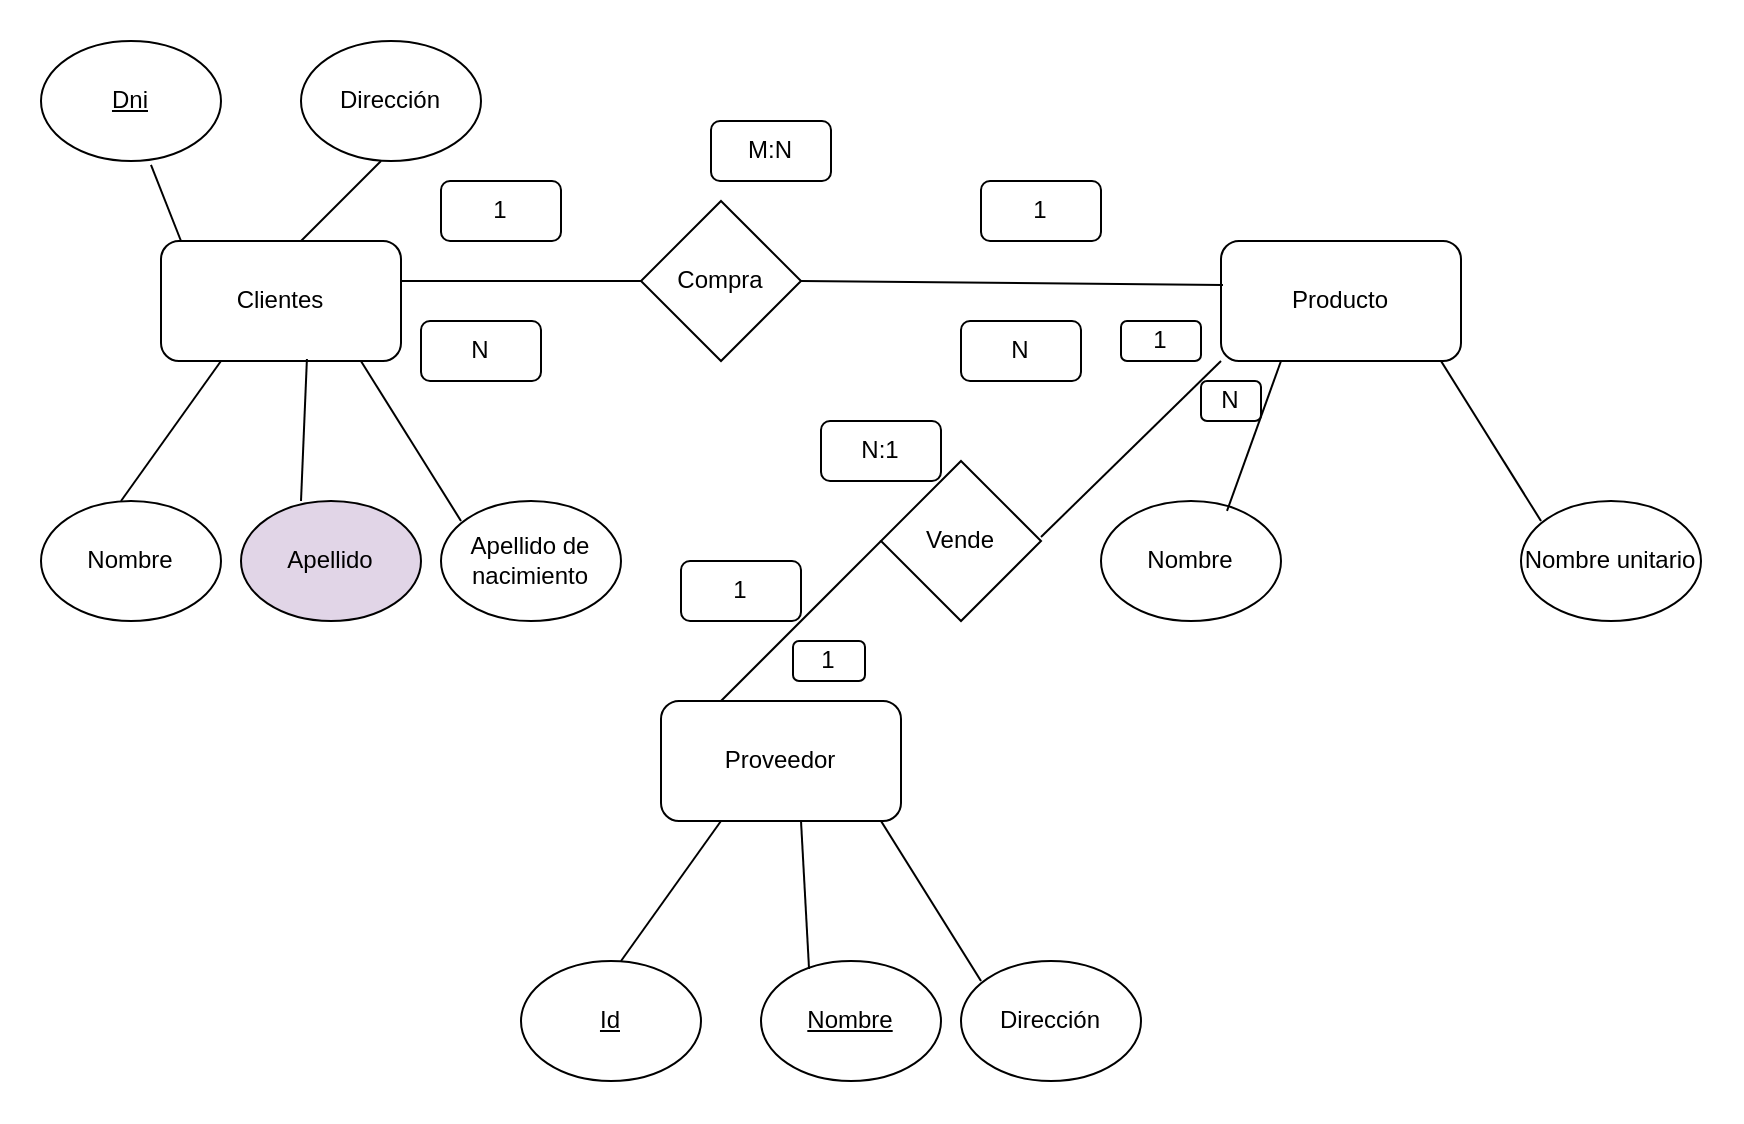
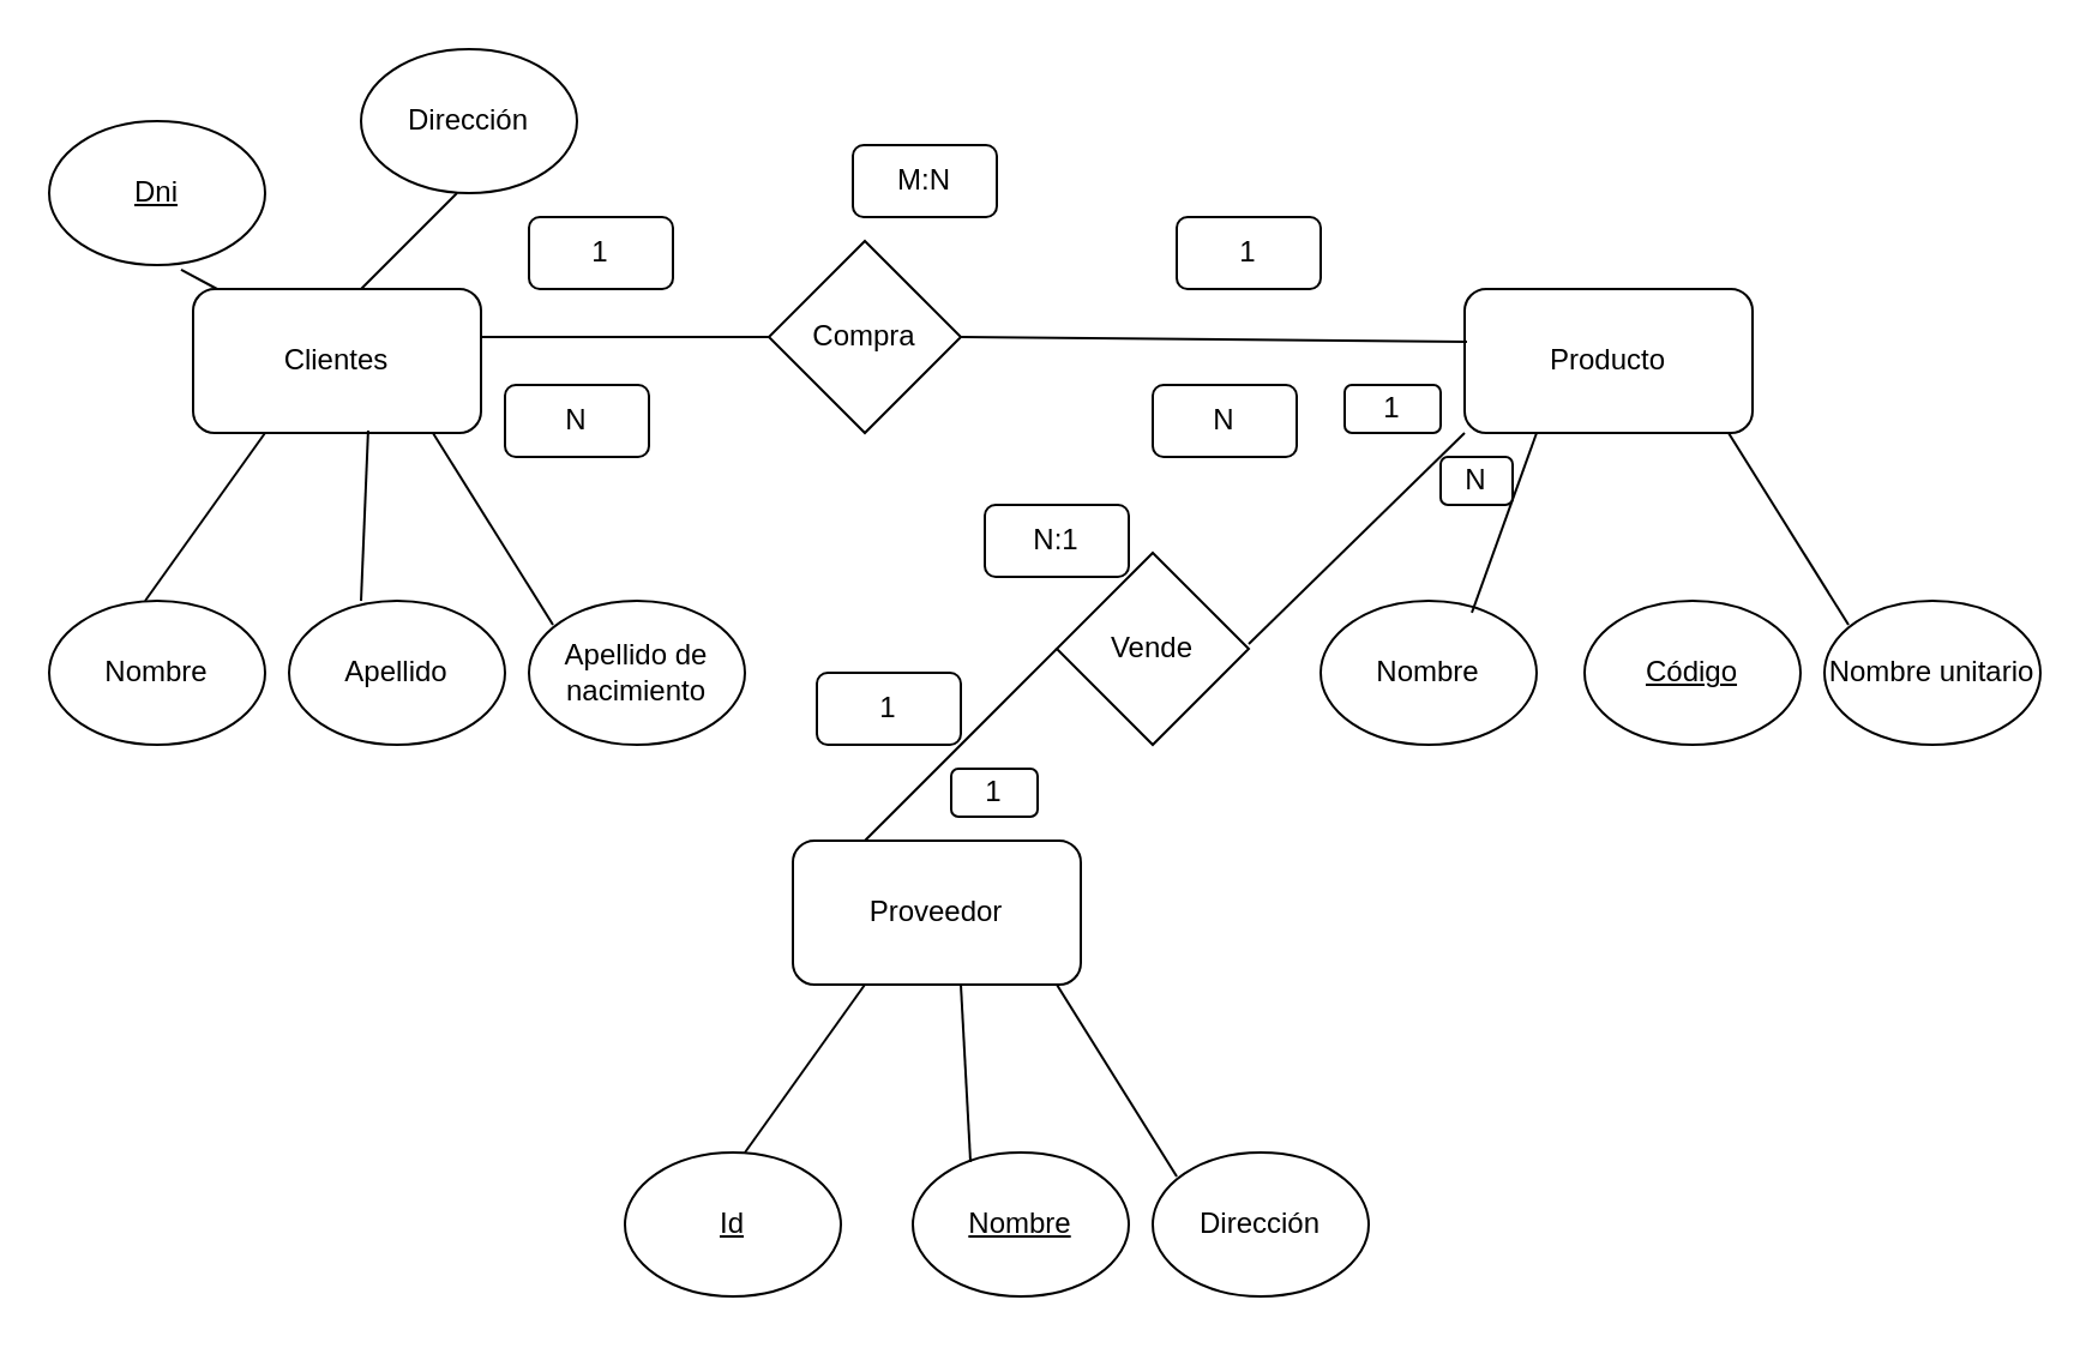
  <mxCell id="0" />
  <mxCell id="1" parent="0" />
  <mxCell id="2" value="Clientes" style="rounded=1;whiteSpace=wrap;html=1;" vertex="1" parent="1"><mxGeometry x="80" y="120" width="120" height="60" as="geometry" /></mxCell>
  <mxCell id="3" value="Producto" style="rounded=1;whiteSpace=wrap;html=1;" vertex="1" parent="1"><mxGeometry x="610" y="120" width="120" height="60" as="geometry" /></mxCell>
  <mxCell id="4" value="Proveedor" style="rounded=1;whiteSpace=wrap;html=1;" vertex="1" parent="1"><mxGeometry x="330" y="350" width="120" height="60" as="geometry" /></mxCell>
- <mxCell id="5" value="&lt;u&gt;Dni&lt;/u&gt;" style="ellipse;whiteSpace=wrap;html=1;" vertex="1" parent="1"><mxGeometry x="20" width="90" height="60" as="geometry" y="20" /></mxCell>
- <mxCell id="6" value="Apellido" style="ellipse;whiteSpace=wrap;html=1;fillColor=#e1d5e7;" vertex="1" parent="1"><mxGeometry x="120" y="250" width="90" height="60" as="geometry" /></mxCell>
+ <mxCell id="5" value="&lt;u&gt;Dni&lt;/u&gt;" style="ellipse;whiteSpace=wrap;html=1;" vertex="1" parent="1"><mxGeometry x="20" y="50" width="90" height="60" as="geometry" /></mxCell>
+ <mxCell id="6" value="Apellido" style="ellipse;whiteSpace=wrap;html=1;" vertex="1" parent="1"><mxGeometry x="120" y="250" width="90" height="60" as="geometry" /></mxCell>
  <mxCell id="7" value="Nombre" style="ellipse;whiteSpace=wrap;html=1;" vertex="1" parent="1"><mxGeometry x="20" y="250" width="90" height="60" as="geometry" /></mxCell>
  <mxCell id="8" value="Dirección" style="ellipse;whiteSpace=wrap;html=1;" vertex="1" parent="1"><mxGeometry x="150" width="90" height="60" as="geometry" y="20" /></mxCell>
  <mxCell id="9" value="Apellido de nacimiento" style="ellipse;whiteSpace=wrap;html=1;" vertex="1" parent="1"><mxGeometry x="220" y="250" width="90" height="60" as="geometry" /></mxCell>
  <mxCell id="10" value="" style="endArrow=none;html=1;rounded=0;entryX=0.25;entryY=1;entryDx=0;entryDy=0;" edge="1" parent="1" target="2"><mxGeometry width="50" height="50" relative="1" as="geometry"><mxPoint x="60" y="250" as="sourcePoint" /><mxPoint x="110" y="200" as="targetPoint" /></mxGeometry></mxCell>
  <mxCell id="11" value="" style="endArrow=none;html=1;rounded=0;entryX=0.608;entryY=0.983;entryDx=0;entryDy=0;entryPerimeter=0;" edge="1" parent="1" target="2"><mxGeometry width="50" height="50" relative="1" as="geometry"><mxPoint x="150" y="250" as="sourcePoint" /><mxPoint x="200" y="200" as="targetPoint" /></mxGeometry></mxCell>
  <mxCell id="12" value="" style="endArrow=none;html=1;rounded=0;entryX=0.833;entryY=1;entryDx=0;entryDy=0;entryPerimeter=0;" edge="1" parent="1" target="2"><mxGeometry width="50" height="50" relative="1" as="geometry"><mxPoint x="230" y="260" as="sourcePoint" /><mxPoint x="170" y="200" as="targetPoint" /></mxGeometry></mxCell>
  <mxCell id="13" value="" style="endArrow=none;html=1;rounded=0;entryX=0.611;entryY=1.033;entryDx=0;entryDy=0;entryPerimeter=0;" edge="1" parent="1" target="5"><mxGeometry width="50" height="50" relative="1" as="geometry"><mxPoint x="90" y="120" as="sourcePoint" /><mxPoint x="140" y="70" as="targetPoint" /></mxGeometry></mxCell>
  <mxCell id="14" value="" style="endArrow=none;html=1;rounded=0;" edge="1" parent="1"><mxGeometry width="50" height="50" relative="1" as="geometry"><mxPoint x="150" y="120" as="sourcePoint" /><mxPoint x="190" y="80" as="targetPoint" /></mxGeometry></mxCell>
+ <mxCell id="15" value="&lt;u&gt;Código&lt;/u&gt;" style="ellipse;whiteSpace=wrap;html=1;" vertex="1" parent="1"><mxGeometry x="660" y="250" width="90" height="60" as="geometry" /></mxCell>
  <mxCell id="16" value="Nombre" style="ellipse;whiteSpace=wrap;html=1;" vertex="1" parent="1"><mxGeometry x="550" y="250" width="90" height="60" as="geometry" /></mxCell>
  <mxCell id="17" value="Nombre unitario" style="ellipse;whiteSpace=wrap;html=1;" vertex="1" parent="1"><mxGeometry x="760" y="250" width="90" height="60" as="geometry" /></mxCell>
  <mxCell id="18" value="" style="endArrow=none;html=1;rounded=0;entryX=0.25;entryY=1;entryDx=0;entryDy=0;exitX=0.7;exitY=0.083;exitDx=0;exitDy=0;exitPerimeter=0;" edge="1" parent="1" source="16"><mxGeometry width="50" height="50" relative="1" as="geometry"><mxPoint x="590" y="250" as="sourcePoint" /><mxPoint x="640" y="180" as="targetPoint" /></mxGeometry></mxCell>
  <mxCell id="19" value="" style="endArrow=none;html=1;rounded=0;entryX=0.833;entryY=1;entryDx=0;entryDy=0;entryPerimeter=0;" edge="1" parent="1"><mxGeometry width="50" height="50" relative="1" as="geometry"><mxPoint x="770" y="260" as="sourcePoint" /><mxPoint x="720" y="180" as="targetPoint" /></mxGeometry></mxCell>
  <mxCell id="20" value="Compra" style="rhombus;whiteSpace=wrap;html=1;" vertex="1" parent="1"><mxGeometry x="320" y="100" width="80" height="80" as="geometry" /></mxCell>
  <mxCell id="21" value="" style="endArrow=none;html=1;rounded=0;entryX=0;entryY=0.5;entryDx=0;entryDy=0;" edge="1" parent="1" target="20"><mxGeometry width="50" height="50" relative="1" as="geometry"><mxPoint x="200" y="140" as="sourcePoint" /><mxPoint x="250" y="90" as="targetPoint" /></mxGeometry></mxCell>
  <mxCell id="22" value="" style="endArrow=none;html=1;rounded=0;entryX=0.008;entryY=0.367;entryDx=0;entryDy=0;entryPerimeter=0;" edge="1" parent="1" target="3"><mxGeometry width="50" height="50" relative="1" as="geometry"><mxPoint x="400" y="140" as="sourcePoint" /><mxPoint x="550" y="140" as="targetPoint" /></mxGeometry></mxCell>
  <mxCell id="23" value="1" style="rounded=1;whiteSpace=wrap;html=1;" vertex="1" parent="1"><mxGeometry x="220" y="90" width="60" height="30" as="geometry" /></mxCell>
  <mxCell id="24" value="N" style="rounded=1;whiteSpace=wrap;html=1;" vertex="1" parent="1"><mxGeometry x="210" y="160" width="60" height="30" as="geometry" /></mxCell>
  <mxCell id="25" value="1" style="rounded=1;whiteSpace=wrap;html=1;" vertex="1" parent="1"><mxGeometry x="490" y="90" width="60" height="30" as="geometry" /></mxCell>
  <mxCell id="26" value="N" style="rounded=1;whiteSpace=wrap;html=1;" vertex="1" parent="1"><mxGeometry x="480" y="160" width="60" height="30" as="geometry" /></mxCell>
  <mxCell id="27" value="M:N" style="rounded=1;whiteSpace=wrap;html=1;" vertex="1" parent="1"><mxGeometry x="355" y="60" width="60" height="30" as="geometry" /></mxCell>
  <mxCell id="28" value="Vende" style="rhombus;whiteSpace=wrap;html=1;" vertex="1" parent="1"><mxGeometry x="440" y="230" width="80" height="80" as="geometry" /></mxCell>
  <mxCell id="29" value="" style="endArrow=none;html=1;rounded=0;entryX=0;entryY=0.5;entryDx=0;entryDy=0;" edge="1" parent="1" target="28"><mxGeometry width="50" height="50" relative="1" as="geometry"><mxPoint x="360" y="350" as="sourcePoint" /><mxPoint x="410" y="300" as="targetPoint" /></mxGeometry></mxCell>
  <mxCell id="30" value="" style="endArrow=none;html=1;rounded=0;exitX=0.875;exitY=0.6;exitDx=0;exitDy=0;exitPerimeter=0;" edge="1" parent="1"><mxGeometry width="50" height="50" relative="1" as="geometry"><mxPoint x="520" y="268" as="sourcePoint" /><mxPoint x="610" y="180" as="targetPoint" /></mxGeometry></mxCell>
  <mxCell id="31" value="&lt;u&gt;Nombre&lt;/u&gt;" style="ellipse;whiteSpace=wrap;html=1;" vertex="1" parent="1"><mxGeometry x="380" y="480" width="90" height="60" as="geometry" /></mxCell>
  <mxCell id="32" value="Dirección" style="ellipse;whiteSpace=wrap;html=1;" vertex="1" parent="1"><mxGeometry x="480" y="480" width="90" height="60" as="geometry" /></mxCell>
  <mxCell id="33" value="" style="endArrow=none;html=1;rounded=0;entryX=0.25;entryY=1;entryDx=0;entryDy=0;" edge="1" parent="1"><mxGeometry width="50" height="50" relative="1" as="geometry"><mxPoint x="310" y="480" as="sourcePoint" /><mxPoint x="360" y="410" as="targetPoint" /></mxGeometry></mxCell>
  <mxCell id="34" value="" style="endArrow=none;html=1;rounded=0;entryX=0.833;entryY=1;entryDx=0;entryDy=0;entryPerimeter=0;" edge="1" parent="1"><mxGeometry width="50" height="50" relative="1" as="geometry"><mxPoint x="490" y="490" as="sourcePoint" /><mxPoint x="440" y="410" as="targetPoint" /></mxGeometry></mxCell>
  <mxCell id="35" value="&lt;u&gt;Id&lt;/u&gt;" style="ellipse;whiteSpace=wrap;html=1;" vertex="1" parent="1"><mxGeometry x="260" y="480" width="90" height="60" as="geometry" /></mxCell>
  <mxCell id="36" value="1" style="rounded=1;whiteSpace=wrap;html=1;" vertex="1" parent="1"><mxGeometry x="340" y="280" width="60" height="30" as="geometry" /></mxCell>
  <mxCell id="37" value="N" style="rounded=1;whiteSpace=wrap;html=1;" vertex="1" parent="1"><mxGeometry x="600" y="190" width="30" height="20" as="geometry" /></mxCell>
  <mxCell id="38" value="" style="endArrow=none;html=1;rounded=0;exitX=0.267;exitY=0.067;exitDx=0;exitDy=0;exitPerimeter=0;" edge="1" parent="1" source="31"><mxGeometry width="50" height="50" relative="1" as="geometry"><mxPoint x="350" y="460" as="sourcePoint" /><mxPoint x="400" y="410" as="targetPoint" /></mxGeometry></mxCell>
  <mxCell id="39" value="1" style="rounded=1;whiteSpace=wrap;html=1;" vertex="1" parent="1"><mxGeometry x="396" y="320" width="36" height="20" as="geometry" /></mxCell>
  <mxCell id="40" value="1" style="rounded=1;whiteSpace=wrap;html=1;" vertex="1" parent="1"><mxGeometry x="560" y="160" width="40" height="20" as="geometry" /></mxCell>
  <mxCell id="41" value="N:1" style="rounded=1;whiteSpace=wrap;html=1;" vertex="1" parent="1"><mxGeometry x="410" y="210" width="60" height="30" as="geometry" /></mxCell>
